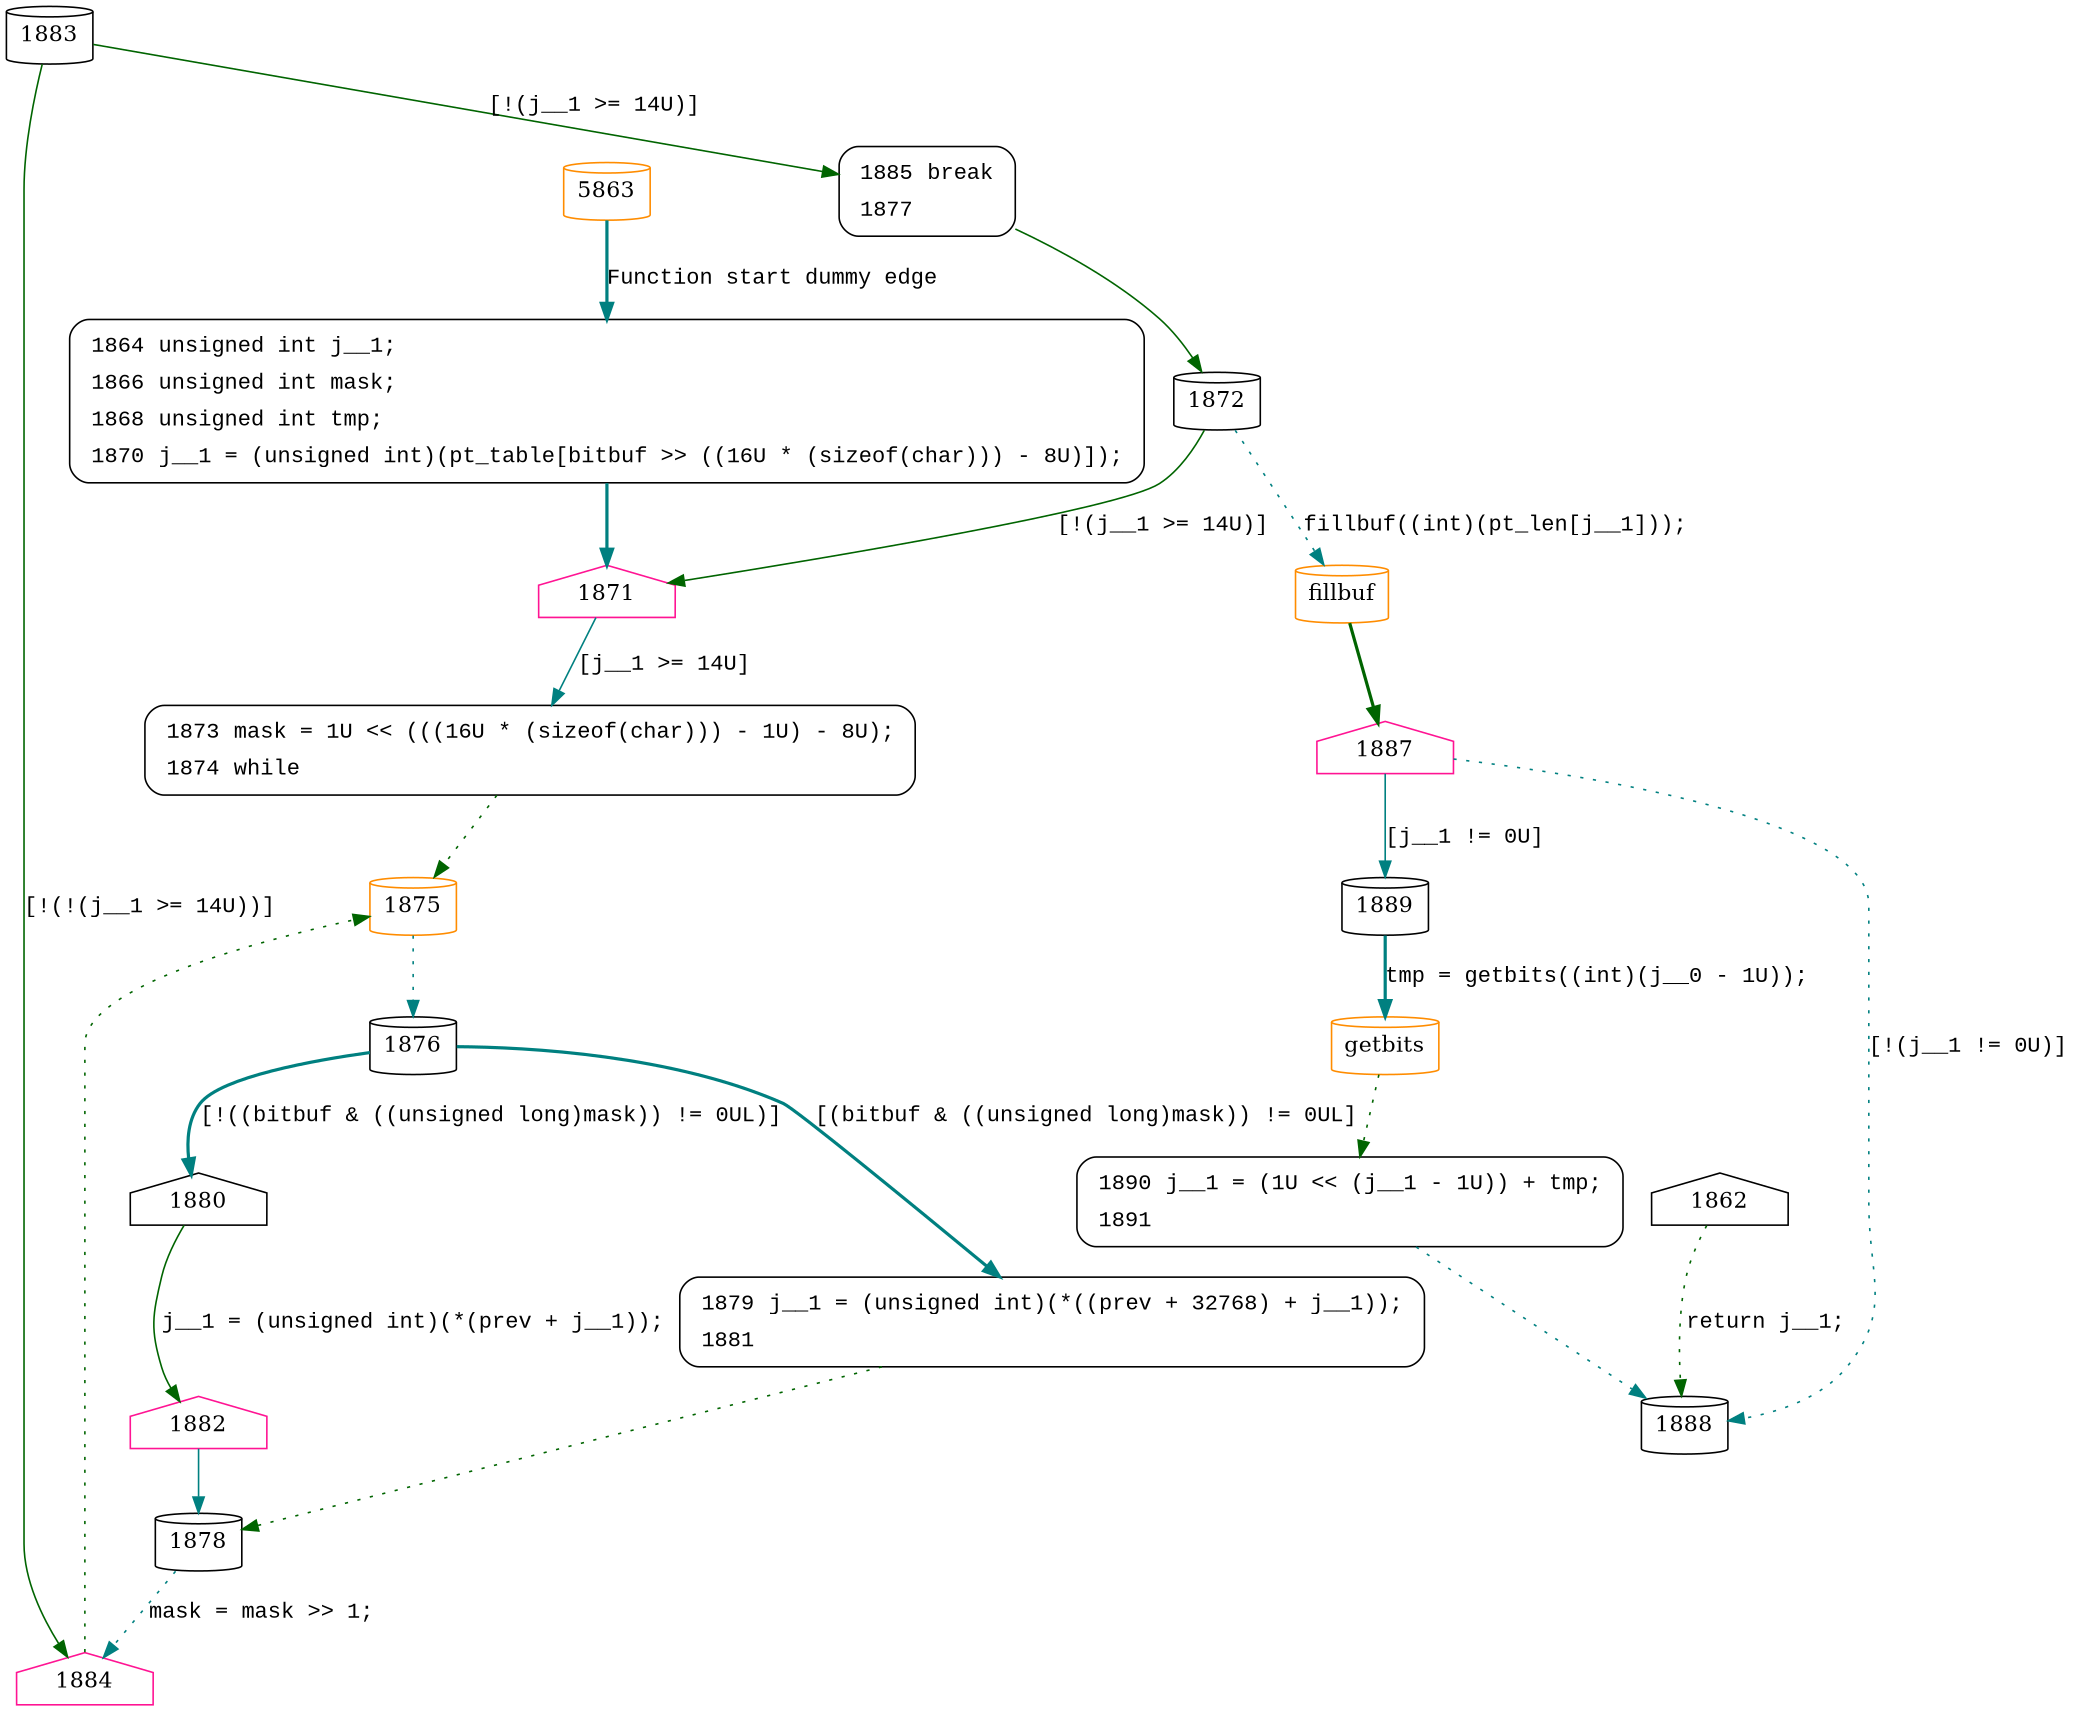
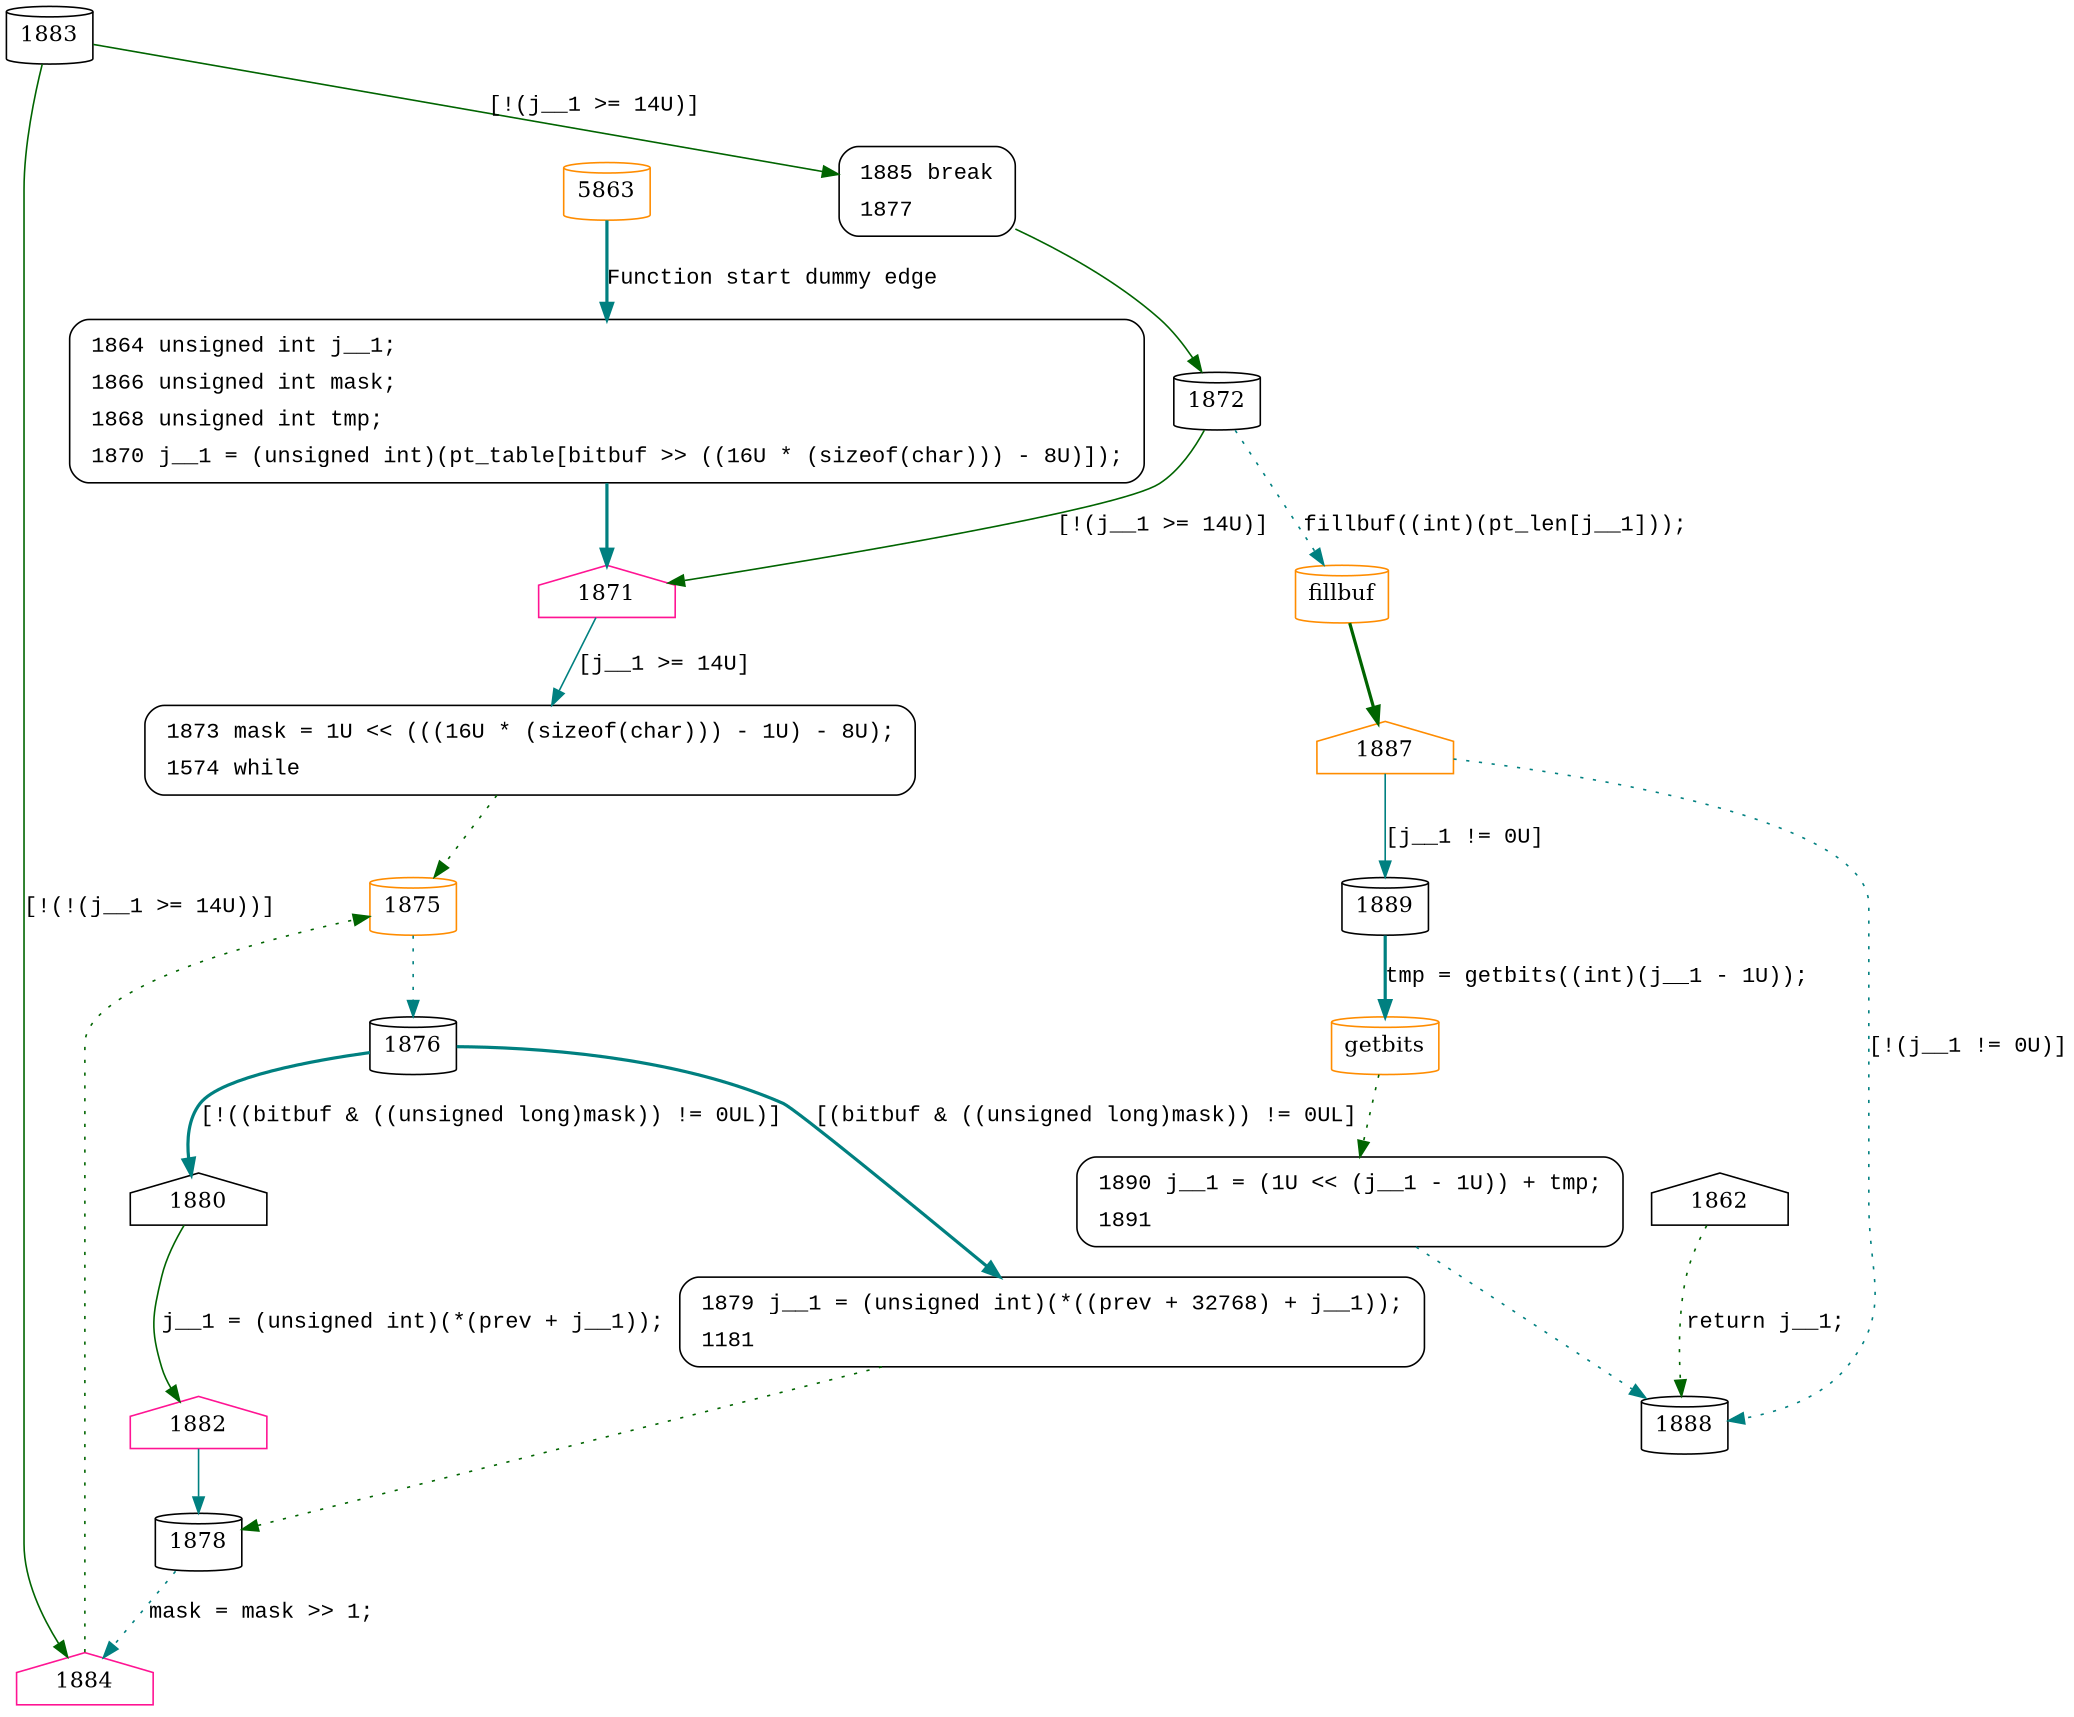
  digraph {
    node [color=black shape=cylinder]
    edge [color=teal fontname="Courier New" style=dotted]
    n1 [color=darkorange label=5863]
    n2 [fillcolor=white fontname="Courier New" label=<<table border="0" cellborder="0" cellpadding="3" bgcolor="white"><tr><td align="right">1864</td><td align="left">unsigned int j__1;</td></tr><tr><td align="right">1866</td><td align="left">unsigned int mask;</td></tr><tr><td align="right">1868</td><td align="left">unsigned int tmp;</td></tr><tr><td align="right">1870</td><td align="left">j__1 = (unsigned int)(pt_table[bitbuf &gt;&gt; ((16U * (sizeof(char))) - 8U)]);</td></tr></table>> penwidth=1 shape=Mrecord style="filled,bold" color=""]
    1871 [color=deeppink shape=house]
-   n4 [fillcolor=white fontname="Courier New" label=<<table border="0" cellborder="0" cellpadding="3" bgcolor="white"><tr><td align="right">1873</td><td align="left">mask = 1U &lt;&lt; (((16U * (sizeof(char))) - 1U) - 8U);</td></tr><tr><td align="right">1874</td><td align="left">while</td></tr></table>> penwidth=1 shape=Mrecord style="filled,bold" color=""]
+   n4 [fillcolor=white fontname="Courier New" label=<<table border="0" cellborder="0" cellpadding="3" bgcolor="white"><tr><td align="right">1873</td><td align="left">mask = 1U &lt;&lt; (((16U * (sizeof(char))) - 1U) - 8U);</td></tr><tr><td align="right">1574</td><td align="left">while</td></tr></table>> penwidth=1 shape=Mrecord style="filled,bold" color=""]
    1872
    n6 [color=darkorange label=fillbuf]
    1875 [color=darkorange]
-   1887 [color=deeppink shape=house]
+   1887 [color=darkorange shape=house]
    1876
    1880 [shape=house]
-   n11 [fillcolor=white fontname="Courier New" label=<<table border="0" cellborder="0" cellpadding="3" bgcolor="white"><tr><td align="right">1879</td><td align="left">j__1 = (unsigned int)(*((prev + 32768) + j__1));</td></tr><tr><td align="right">1881</td><td align="left"></td></tr></table>> penwidth=1 shape=Mrecord style="filled,bold" color=""]
+   n11 [fillcolor=white fontname="Courier New" label=<<table border="0" cellborder="0" cellpadding="3" bgcolor="white"><tr><td align="right">1879</td><td align="left">j__1 = (unsigned int)(*((prev + 32768) + j__1));</td></tr><tr><td align="right">1181</td><td align="left"></td></tr></table>> penwidth=1 shape=Mrecord style="filled,bold" color=""]
    1882 [color=deeppink shape=house]
    1878
    1884 [color=deeppink shape=house]
    1883
    n16 [fillcolor=white fontname="Courier New" label=<<table border="0" cellborder="0" cellpadding="3" bgcolor="white"><tr><td align="right">1885</td><td align="left">break</td></tr><tr><td align="right">1877</td><td align="left"></td></tr></table>> penwidth=1 shape=Mrecord style="filled,bold" color=""]
    1888
    1889
    n19 [color=darkorange label=getbits]
    1862 [shape=house]
    n21 [fillcolor=white fontname="Courier New" label=<<table border="0" cellborder="0" cellpadding="3" bgcolor="white"><tr><td align="right">1890</td><td align="left">j__1 = (1U &lt;&lt; (j__1 - 1U)) + tmp;</td></tr><tr><td align="right">1891</td><td align="left"></td></tr></table>> penwidth=1 shape=Mrecord style="filled,bold" color=""]
    n1 -> n2 [label="Function start dummy edge" style=bold]
    n2 -> 1871 [style=bold fontname=""]
    1871 -> n4 [label="[j__1 >= 14U]" style=solid]
    n4 -> 1875 [color=darkgreen fontname=""]
    1872 -> 1871 [color=darkgreen label="[!(j__1 >= 14U)]" style=solid]
    1872 -> n6 [label="fillbuf((int)(pt_len[j__1]));"]
    n6 -> 1887 [color=darkgreen style=bold]
    1875 -> 1876
    1887 -> 1888 [label="[!(j__1 != 0U)]"]
    1887 -> 1889 [label="[j__1 != 0U]" style=solid]
    1876 -> 1880 [label="[!((bitbuf & ((unsigned long)mask)) != 0UL)]" style=bold]
    1876 -> n11 [label="[(bitbuf & ((unsigned long)mask)) != 0UL]" style=bold]
    1880 -> 1882 [color=darkgreen label="j__1 = (unsigned int)(*(prev + j__1));" style=solid]
    n11 -> 1878 [color=darkgreen fontname=""]
    1882 -> 1878 [style=solid]
    1878 -> 1884 [label="mask = mask >> 1;"]
    1884 -> 1875 [color=darkgreen]
    1883 -> 1884 [color=darkgreen label="[!(!(j__1 >= 14U))]" style=solid]
    1883 -> n16 [color=darkgreen label="[!(j__1 >= 14U)]" style=solid]
    n16 -> 1872 [color=darkgreen style=solid fontname=""]
-   1889 -> n19 [label="tmp = getbits((int)(j__0 - 1U));" style=bold]
+   1889 -> n19 [label="tmp = getbits((int)(j__1 - 1U));" style=bold]
    n19 -> n21 [color=darkgreen]
    1862 -> 1888 [color=darkgreen label="return j__1;"]
    n21 -> 1888 [fontname=""]
  }
